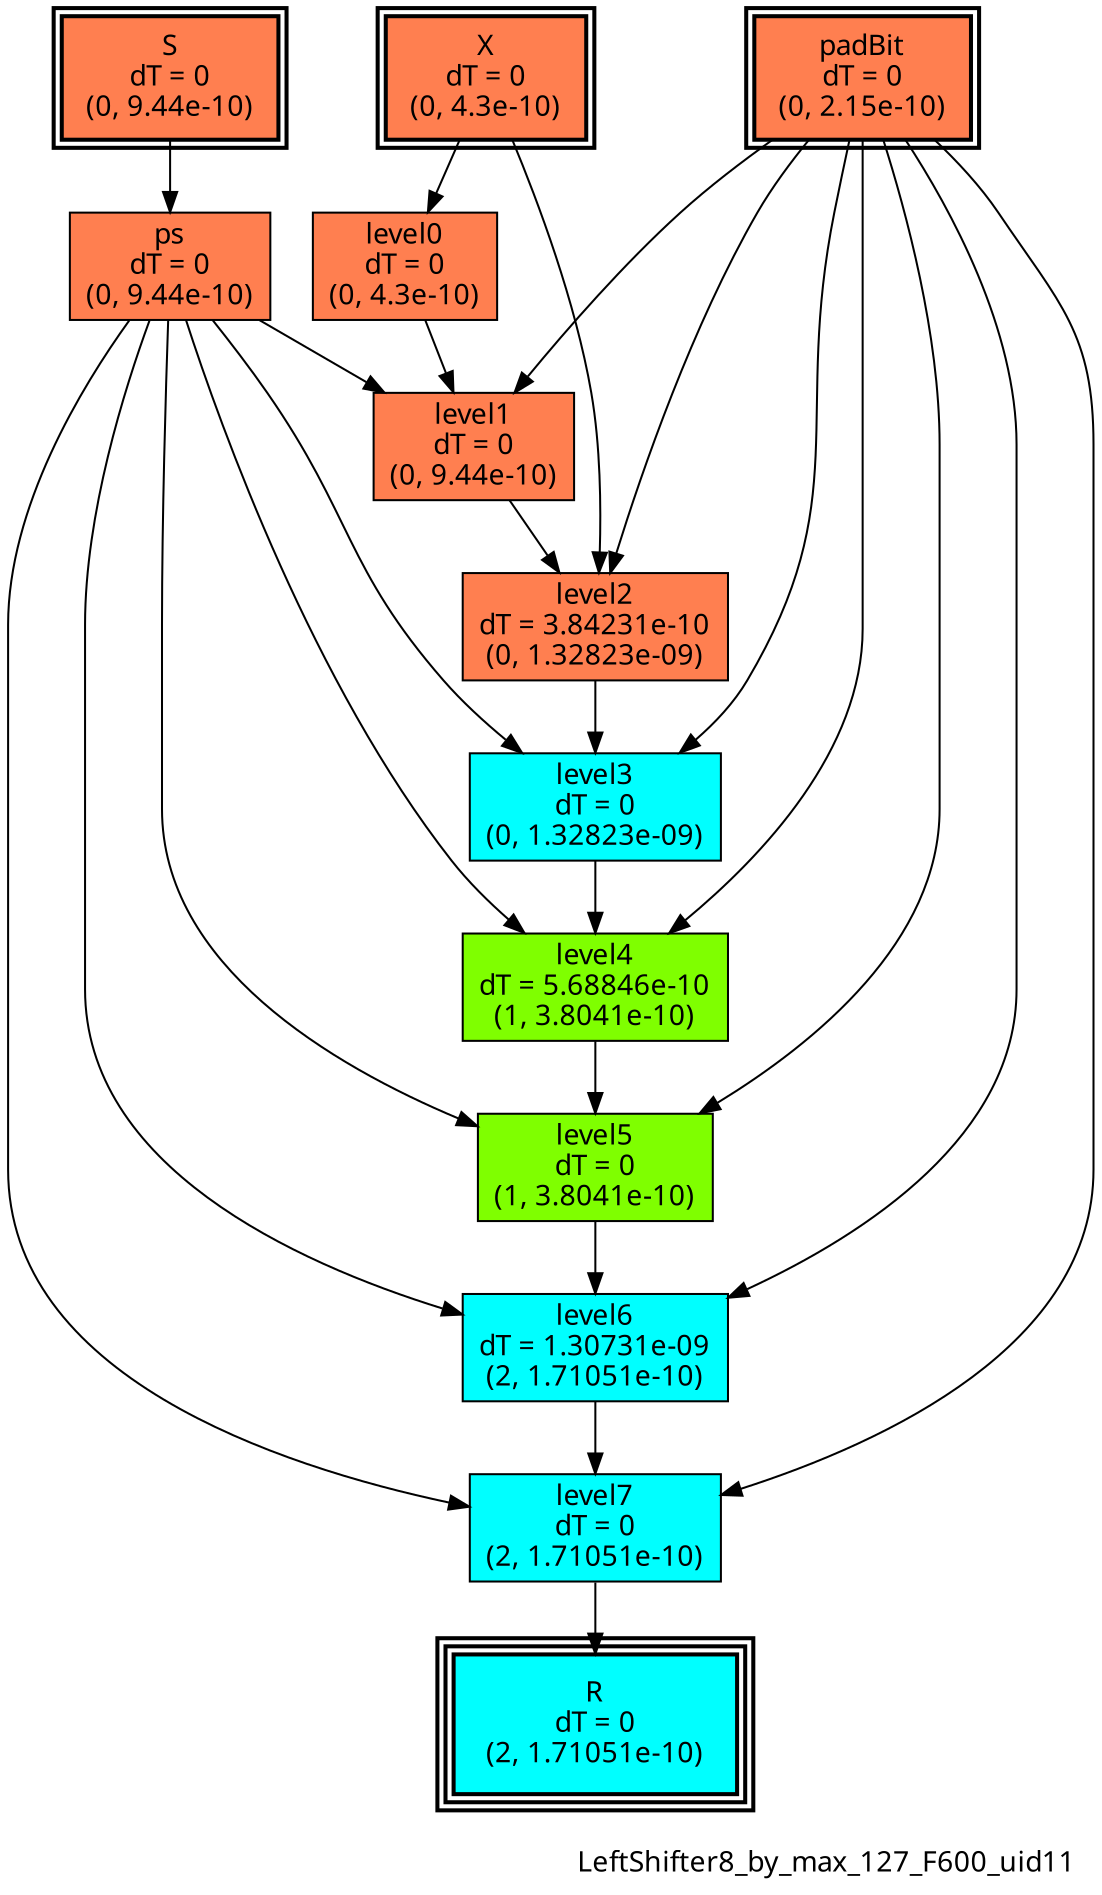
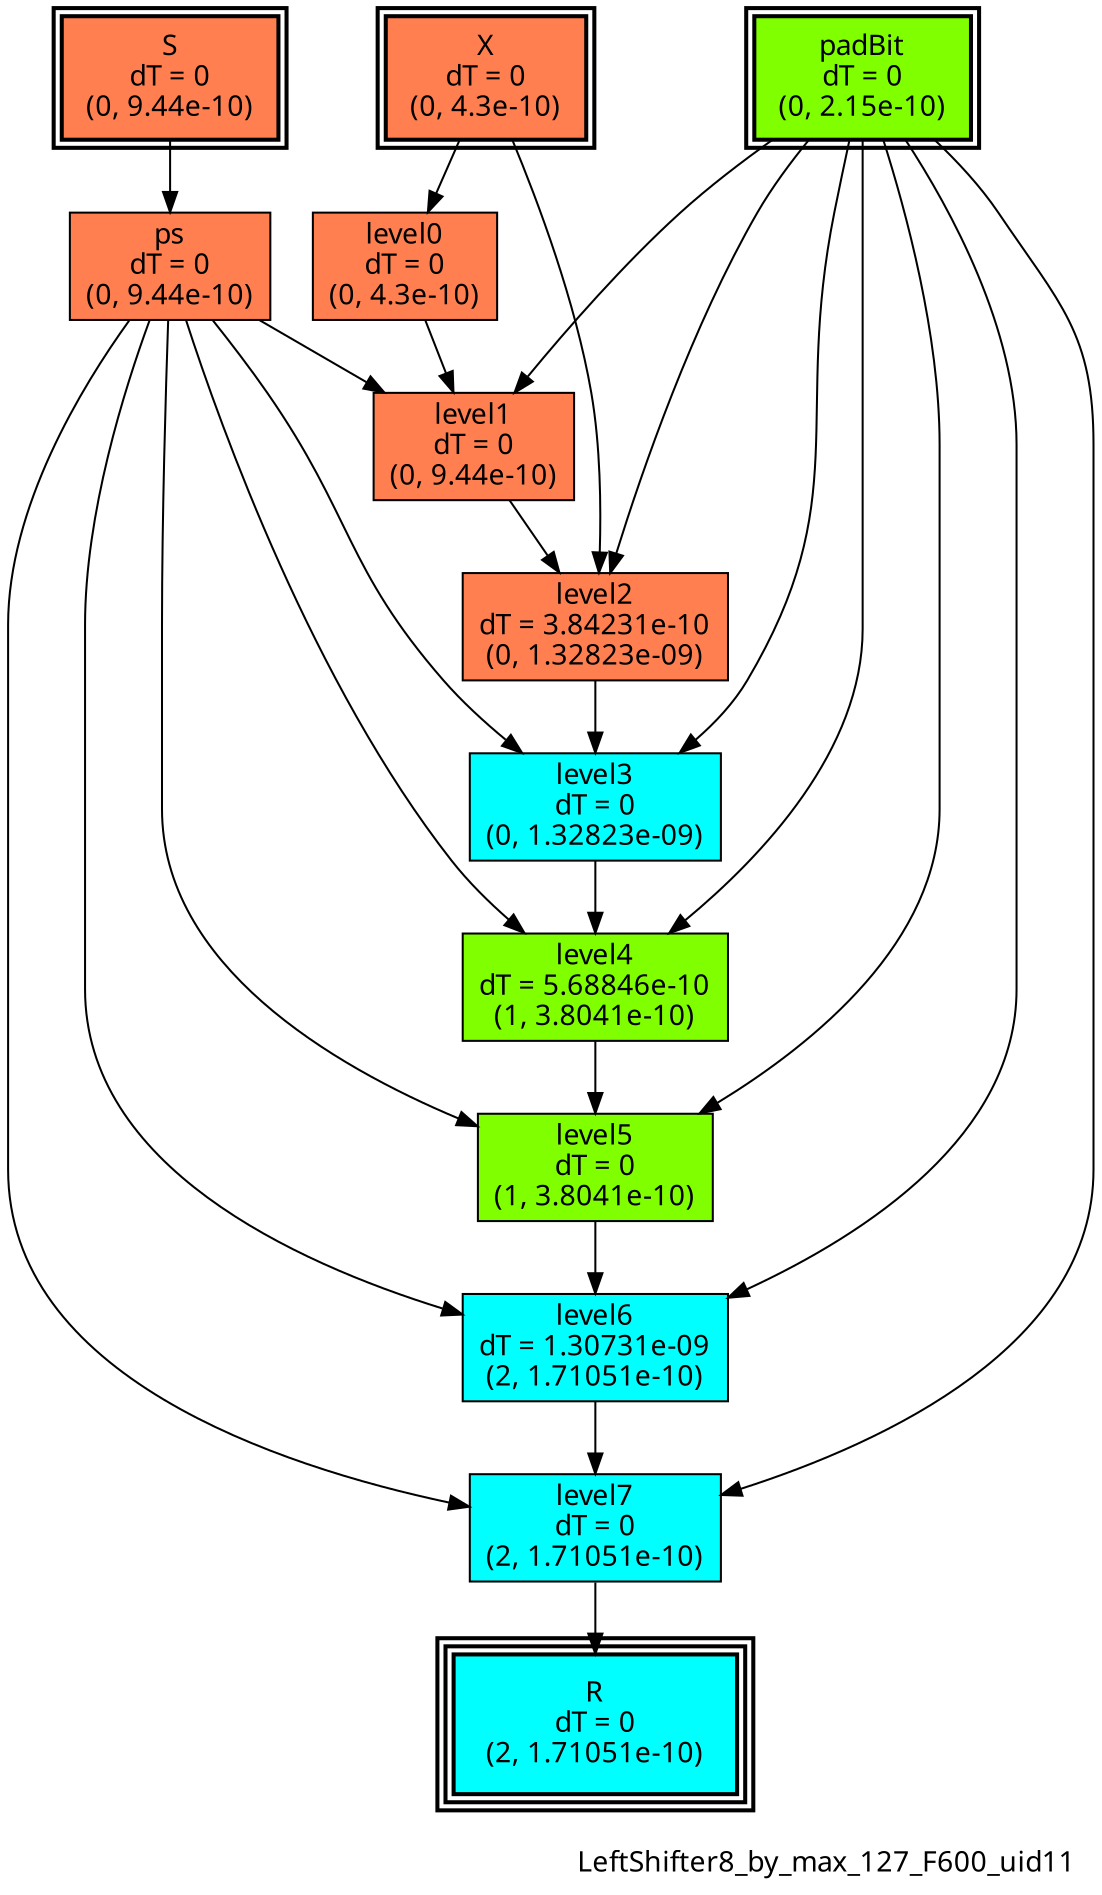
  digraph {
    fontname="Noto Sans"
    label=LeftShifter8_by_max_127_F600_uid11
    labeljust=right
    labelloc=bottom
    nodesep=0.25
    ranksep=0.5
    node [color=black fillcolor=coral fontname="Noto Sans" peripheries=1 shape=box style=filled]
    edge [arrowhead=normal arrowsize=1.0 arrowtail=normal color=black dir=forward fontname="Noto Sans"]
    n1 [label="X\ndT = 0\n(0, 4.3e-10)" peripheries=2 style="bold, filled"]
    n2 [label="S\ndT = 0\n(0, 9.44e-10)" peripheries=2 style="bold, filled"]
-   n3 [label="padBit\ndT = 0\n(0, 2.15e-10)" peripheries=2 style="bold, filled"]
+   n3 [fillcolor=chartreuse label="padBit\ndT = 0\n(0, 2.15e-10)" peripheries=2 style="bold, filled"]
    n4 [fillcolor=cyan label="R\ndT = 0\n(2, 1.71051e-10)" peripheries=3 style="bold, filled"]
    n5 [label="level0\ndT = 0\n(0, 4.3e-10)"]
    n6 [label="level2\ndT = 3.84231e-10\n(0, 1.32823e-09)"]
    n7 [label="ps\ndT = 0\n(0, 9.44e-10)"]
    n8 [label="level1\ndT = 0\n(0, 9.44e-10)"]
    n9 [fillcolor=cyan label="level3\ndT = 0\n(0, 1.32823e-09)"]
    n10 [fillcolor=chartreuse label="level4\ndT = 5.68846e-10\n(1, 3.8041e-10)"]
    n11 [fillcolor=chartreuse label="level5\ndT = 0\n(1, 3.8041e-10)"]
    n12 [fillcolor=cyan label="level6\ndT = 1.30731e-09\n(2, 1.71051e-10)"]
    n13 [fillcolor=cyan label="level7\ndT = 0\n(2, 1.71051e-10)"]
    subgraph sub_1 {
      rank=same
      n1
      n2
      n3
    }
    subgraph sub_2 {
      rank=same
      n4
    }
    n1 -> n5
    n1 -> n6
    n2 -> n7
    n3 -> n6
    n3 -> n8
    n3 -> n9
    n3 -> n10
    n3 -> n11
    n3 -> n12
    n3 -> n13
    n5 -> n8
    n6 -> n9
    n7 -> n8
    n7 -> n9
    n7 -> n10
    n7 -> n11
    n7 -> n12
    n7 -> n13
    n8 -> n6
    n9 -> n10
    n10 -> n11
    n11 -> n12
    n12 -> n13
    n13 -> n4
  }
